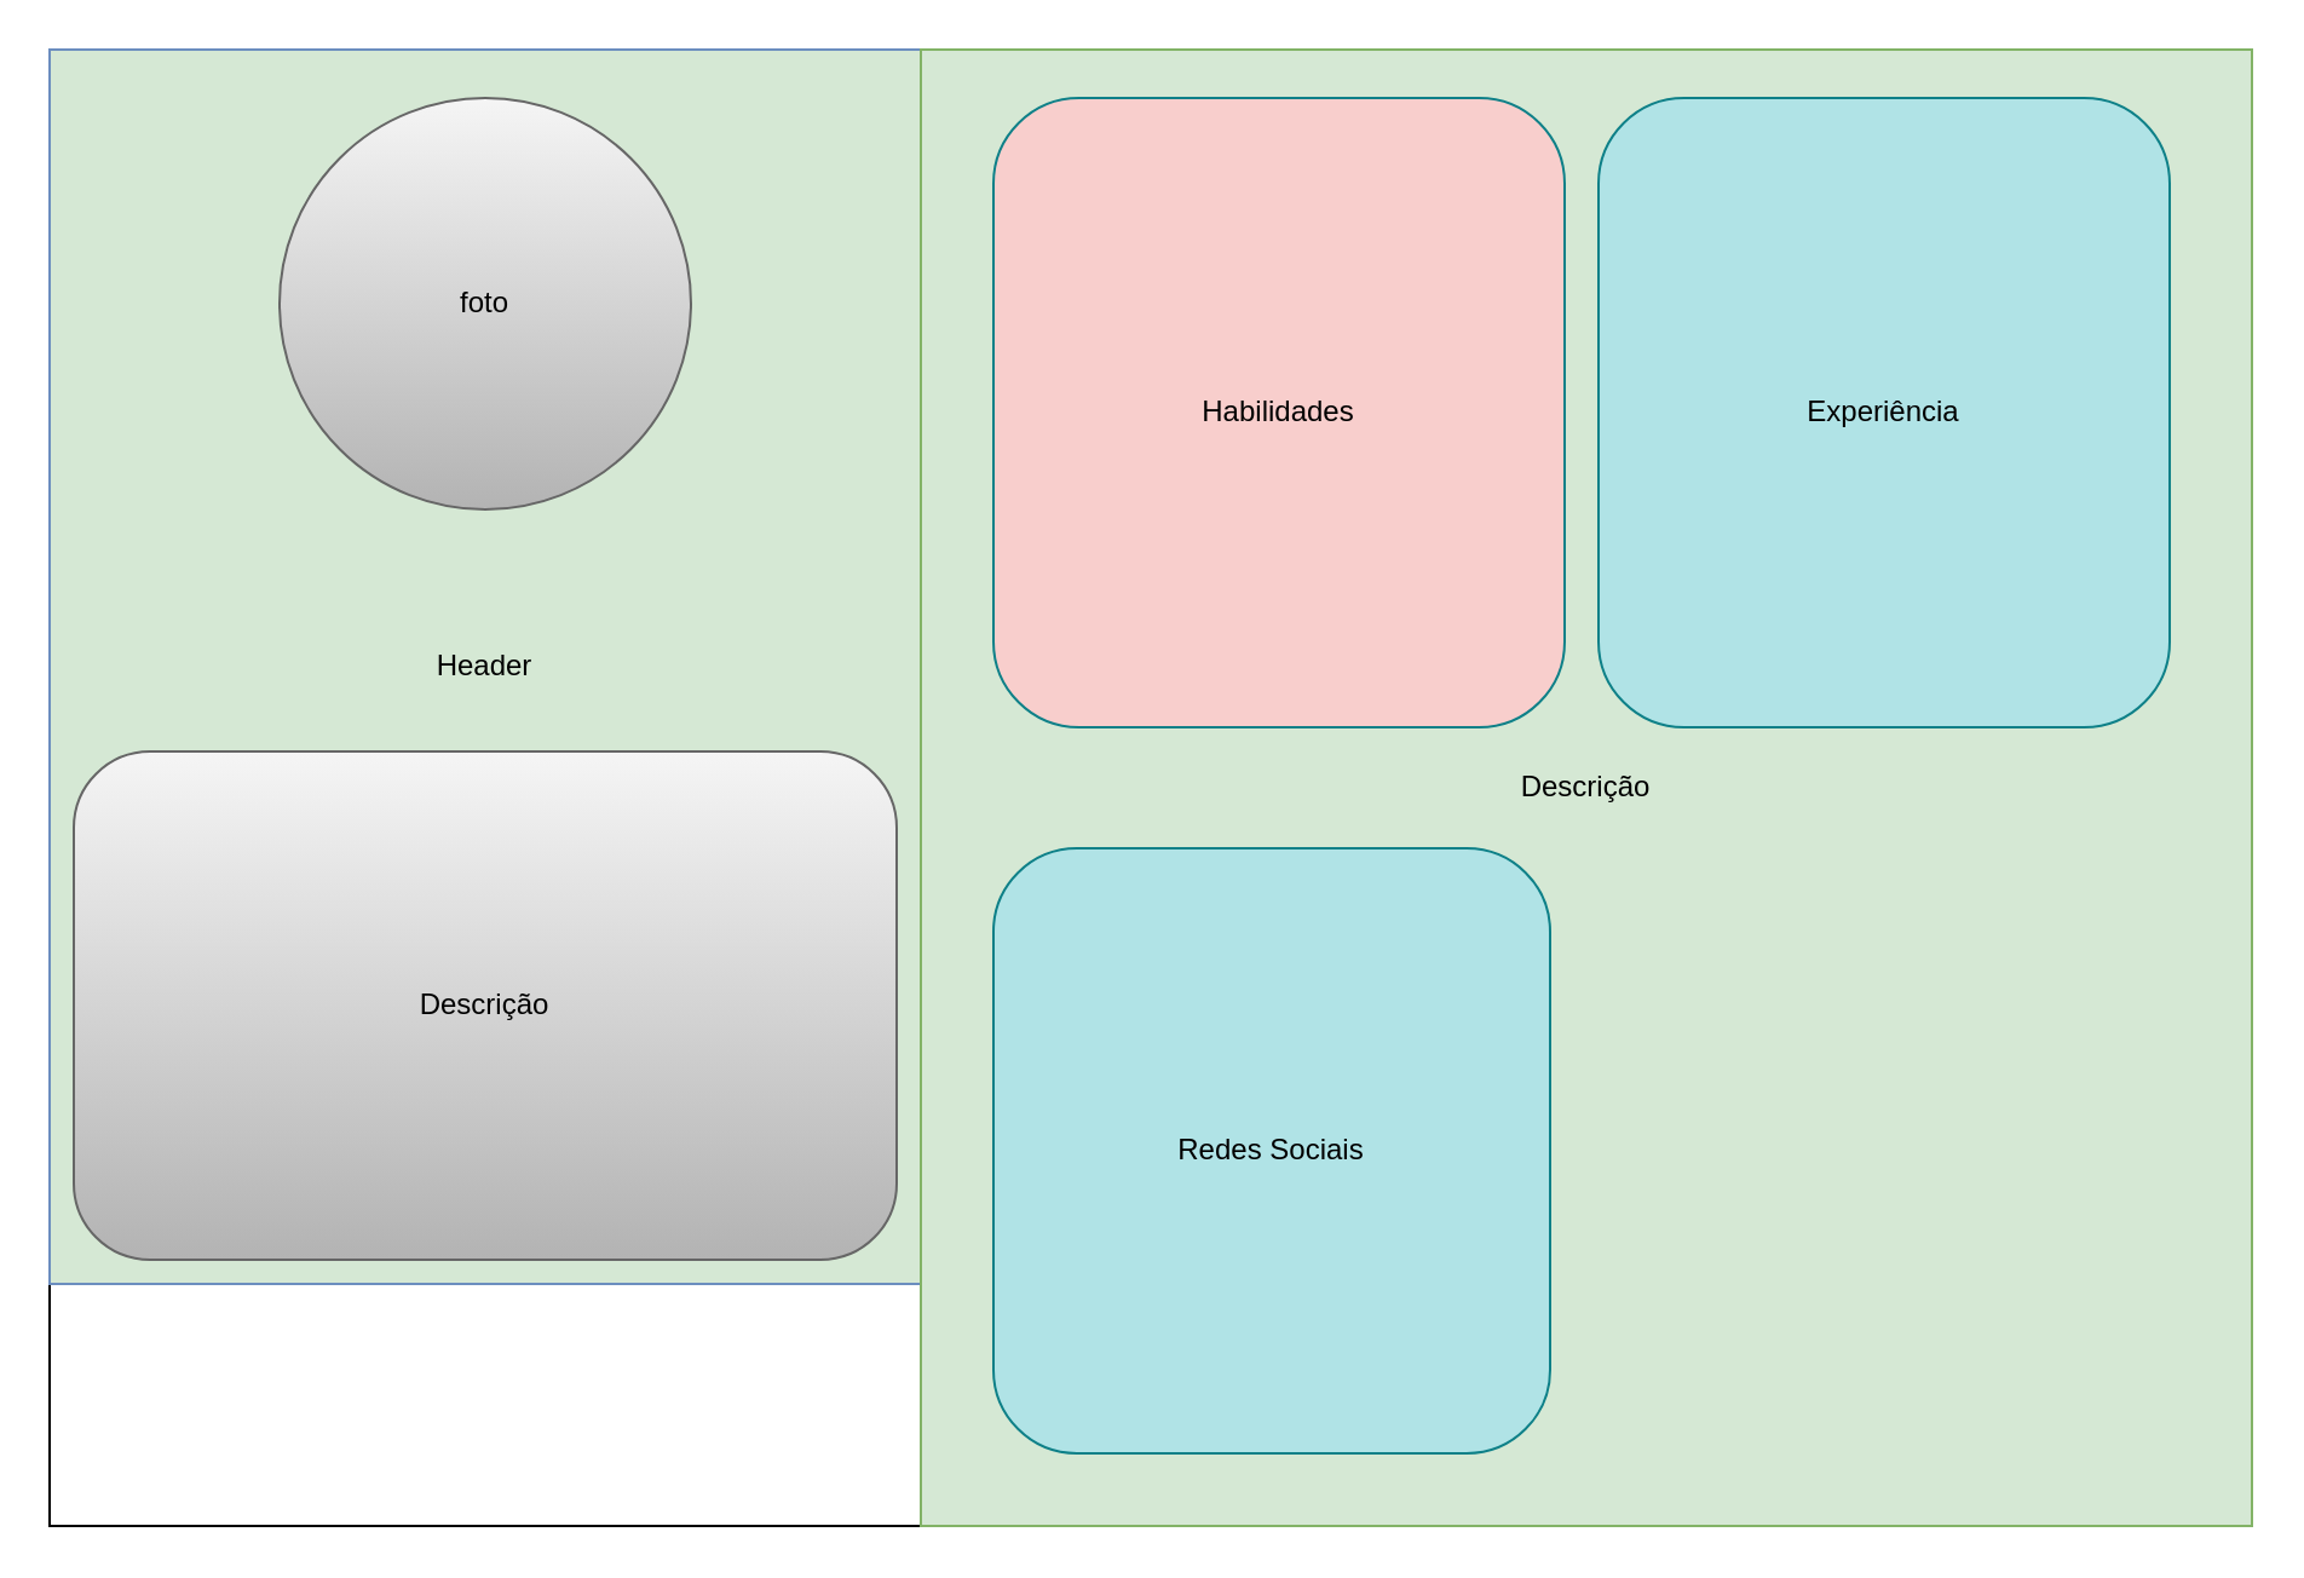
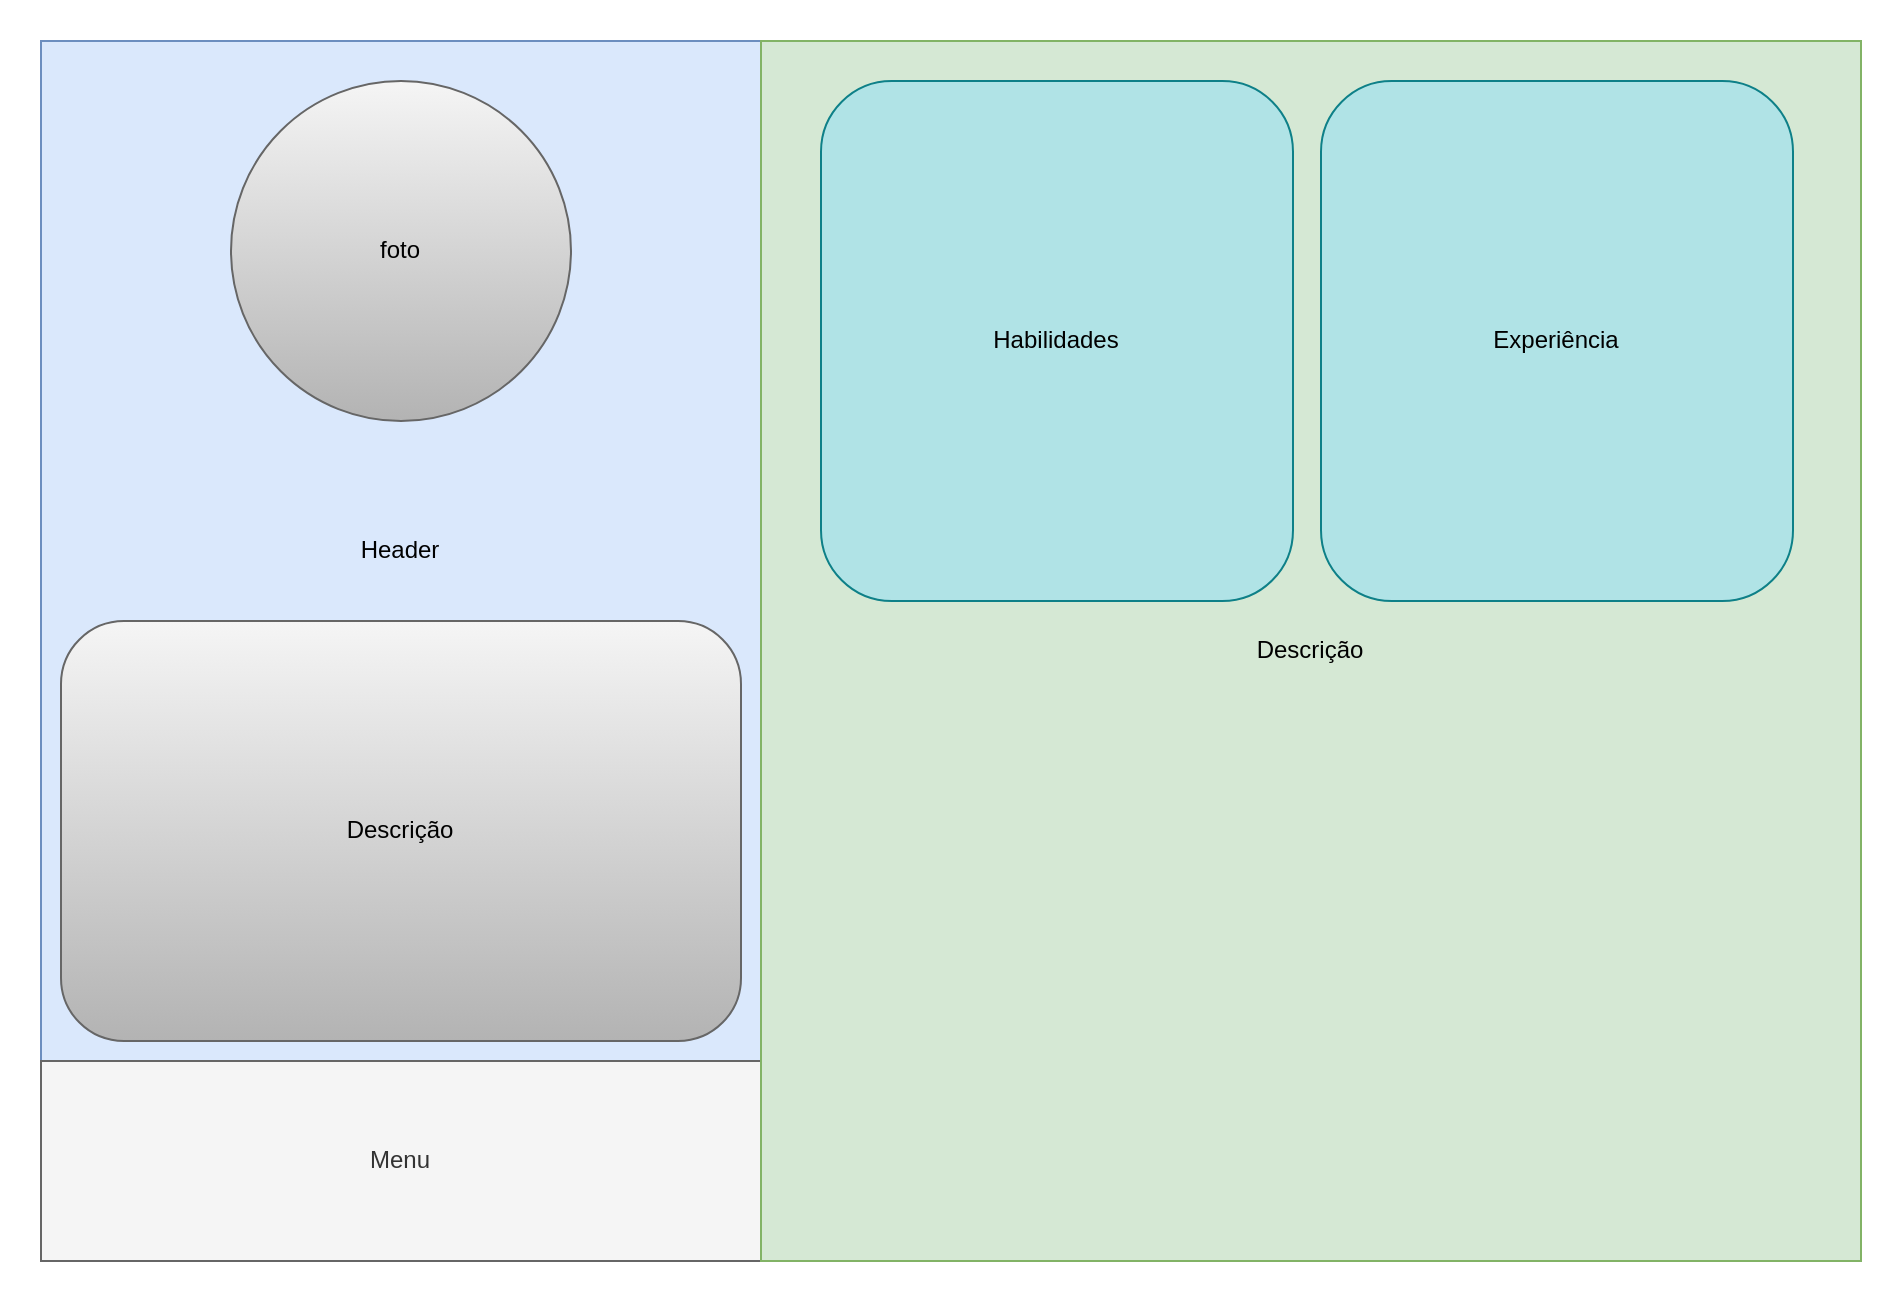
  <mxCell id="0" />
  <mxCell id="1" parent="0" />
  <mxCell id="2" value="" style="rounded=0;whiteSpace=wrap;html=1;" vertex="1" parent="1"><mxGeometry x="20" y="20" width="910" height="610" as="geometry" /></mxCell>
- <mxCell id="3" value="Header" style="rounded=0;whiteSpace=wrap;html=1;fillColor=#d5e8d4;strokeColor=#6c8ebf;" vertex="1" parent="1"><mxGeometry x="20" y="20" width="360" height="510" as="geometry" /></mxCell>
+ <mxCell id="3" value="Header" style="rounded=0;whiteSpace=wrap;html=1;fillColor=#dae8fc;strokeColor=#6c8ebf;" vertex="1" parent="1"><mxGeometry x="20" y="20" width="360" height="510" as="geometry" /></mxCell>
  <mxCell id="4" value="foto" style="ellipse;whiteSpace=wrap;html=1;aspect=fixed;fillColor=#f5f5f5;gradientColor=#b3b3b3;strokeColor=#666666;" vertex="1" parent="1"><mxGeometry x="115" y="40" width="170" height="170" as="geometry" /></mxCell>
  <mxCell id="5" value="Descrição" style="rounded=1;whiteSpace=wrap;html=1;fillColor=#f5f5f5;gradientColor=#b3b3b3;strokeColor=#666666;" vertex="1" parent="1"><mxGeometry x="30" y="310" width="340" height="210" as="geometry" /></mxCell>
+ <mxCell id="6" value="Menu" style="rounded=0;whiteSpace=wrap;html=1;fillColor=#f5f5f5;fontColor=#333333;strokeColor=#666666;" vertex="1" parent="1"><mxGeometry x="20" y="530" width="360" height="100" as="geometry" /></mxCell>
  <mxCell id="7" value="Descrição" style="rounded=0;whiteSpace=wrap;html=1;fillColor=#d5e8d4;strokeColor=#82b366;" vertex="1" parent="1"><mxGeometry x="380" y="20" width="550" height="610" as="geometry" /></mxCell>
- <mxCell id="8" value="Habilidades" style="rounded=1;whiteSpace=wrap;html=1;fillColor=#f8cecc;strokeColor=#0e8088;" vertex="1" parent="1"><mxGeometry x="410" y="40" width="236" height="260" as="geometry" /></mxCell>
+ <mxCell id="8" value="Habilidades" style="rounded=1;whiteSpace=wrap;html=1;fillColor=#b0e3e6;strokeColor=#0e8088;" vertex="1" parent="1"><mxGeometry x="410" y="40" width="236" height="260" as="geometry" /></mxCell>
  <mxCell id="9" value="Experiência" style="rounded=1;whiteSpace=wrap;html=1;fillColor=#b0e3e6;strokeColor=#0e8088;" vertex="1" parent="1"><mxGeometry x="660" y="40" width="236" height="260" as="geometry" /></mxCell>
- <mxCell id="10" value="Redes Sociais" style="rounded=1;whiteSpace=wrap;html=1;fillColor=#b0e3e6;strokeColor=#0e8088;" vertex="1" parent="1"><mxGeometry x="410" y="350" width="230" height="250" as="geometry" /></mxCell>
